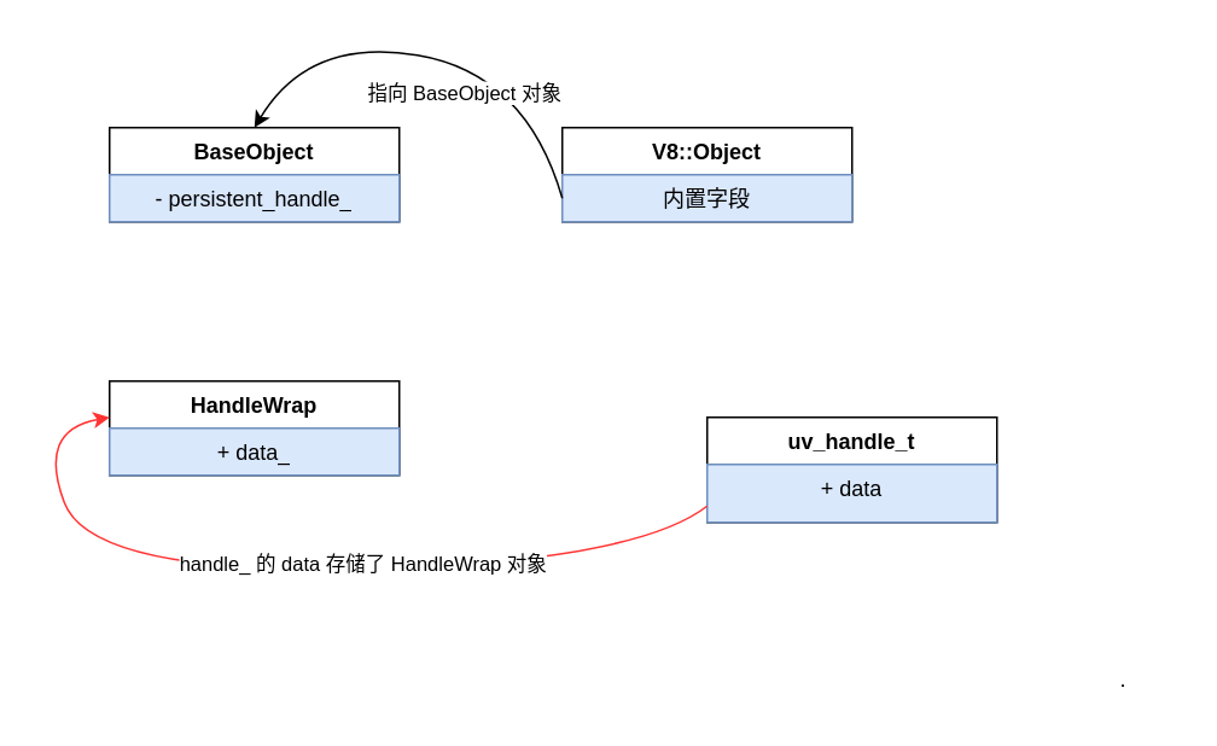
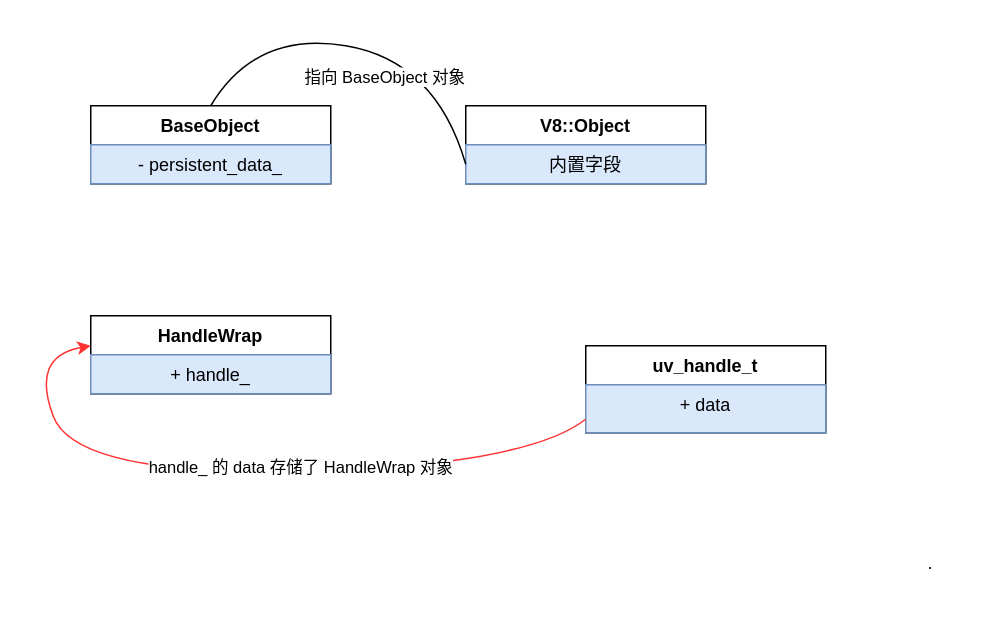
  <mxCell id="0" />
  <mxCell id="1" parent="0" />
  <mxCell id="2" value="BaseObject" style="swimlane;fontStyle=1;align=center;verticalAlign=top;childLayout=stackLayout;horizontal=1;startSize=26;horizontalStack=0;resizeParent=1;resizeParentMax=0;resizeLast=0;collapsible=1;marginBottom=0;whiteSpace=wrap;html=1;" vertex="1" parent="1"><mxGeometry x="60" y="70" width="160" height="52" as="geometry" /></mxCell>
- <mxCell id="3" value="-&amp;nbsp;persistent_handle_" style="text;strokeColor=#6c8ebf;fillColor=#dae8fc;align=center;verticalAlign=top;spacingLeft=4;spacingRight=4;overflow=hidden;rotatable=0;points=[[0,0.5],[1,0.5]];portConstraint=eastwest;whiteSpace=wrap;html=1;" vertex="1" parent="2"><mxGeometry y="26" width="160" height="26" as="geometry" /></mxCell>
+ <mxCell id="3" value="-&amp;nbsp;persistent_data_" style="text;strokeColor=#6c8ebf;fillColor=#dae8fc;align=center;verticalAlign=top;spacingLeft=4;spacingRight=4;overflow=hidden;rotatable=0;points=[[0,0.5],[1,0.5]];portConstraint=eastwest;whiteSpace=wrap;html=1;" vertex="1" parent="2"><mxGeometry y="26" width="160" height="26" as="geometry" /></mxCell>
  <mxCell id="4" value="V8::Object" style="swimlane;fontStyle=1;align=center;verticalAlign=top;childLayout=stackLayout;horizontal=1;startSize=26;horizontalStack=0;resizeParent=1;resizeParentMax=0;resizeLast=0;collapsible=1;marginBottom=0;whiteSpace=wrap;html=1;" vertex="1" parent="1"><mxGeometry x="310" y="70" width="160" height="52" as="geometry" /></mxCell>
  <mxCell id="5" value="内置字段" style="text;strokeColor=#6c8ebf;fillColor=#dae8fc;align=center;verticalAlign=top;spacingLeft=4;spacingRight=4;overflow=hidden;rotatable=0;points=[[0,0.5],[1,0.5]];portConstraint=eastwest;whiteSpace=wrap;html=1;" vertex="1" parent="4"><mxGeometry y="26" width="160" height="26" as="geometry" /></mxCell>
- <mxCell id="6" value="" style="curved=1;endArrow=classic;html=1;rounded=0;exitX=0;exitY=0.5;exitDx=0;exitDy=0;entryX=0.5;entryY=0;entryDx=0;entryDy=0;" edge="1" parent="1" source="5" target="2"><mxGeometry width="50" height="50" relative="1" as="geometry"><mxPoint x="180" y="40" as="sourcePoint" /><mxPoint x="230" y="-10" as="targetPoint" /><Array as="points"><mxPoint x="290" y="40" /><mxPoint x="170" y="20" /></Array></mxGeometry></mxCell>
+ <mxCell id="6" value="" style="curved=1;endArrow=none;html=1;rounded=0;exitX=0;exitY=0.5;exitDx=0;exitDy=0;entryX=0.5;entryY=0;entryDx=0;entryDy=0;" edge="1" parent="1" source="5" target="2"><mxGeometry width="50" height="50" relative="1" as="geometry"><mxPoint x="180" y="40" as="sourcePoint" /><mxPoint x="230" y="-10" as="targetPoint" /><Array as="points"><mxPoint x="290" y="40" /><mxPoint x="170" y="20" /></Array></mxGeometry></mxCell>
  <mxCell id="7" value="指向 BaseObject 对象" style="edgeLabel;html=1;align=center;verticalAlign=middle;resizable=0;points=[];" vertex="1" connectable="0" parent="6"><mxGeometry x="-0.159" y="6" relative="1" as="geometry"><mxPoint y="10" as="offset" /></mxGeometry></mxCell>
  <mxCell id="8" value="HandleWrap" style="swimlane;fontStyle=1;align=center;verticalAlign=top;childLayout=stackLayout;horizontal=1;startSize=26;horizontalStack=0;resizeParent=1;resizeParentMax=0;resizeLast=0;collapsible=1;marginBottom=0;whiteSpace=wrap;html=1;" vertex="1" parent="1"><mxGeometry x="60" y="210" width="160" height="52" as="geometry" /></mxCell>
- <mxCell id="9" value="+ data_&lt;br&gt;&amp;nbsp;" style="text;strokeColor=#6c8ebf;fillColor=#dae8fc;align=center;verticalAlign=top;spacingLeft=4;spacingRight=4;overflow=hidden;rotatable=0;points=[[0,0.5],[1,0.5]];portConstraint=eastwest;whiteSpace=wrap;html=1;" vertex="1" parent="8"><mxGeometry y="26" width="160" height="26" as="geometry" /></mxCell>
+ <mxCell id="9" value="+ handle_&lt;br&gt;&amp;nbsp;" style="text;strokeColor=#6c8ebf;fillColor=#dae8fc;align=center;verticalAlign=top;spacingLeft=4;spacingRight=4;overflow=hidden;rotatable=0;points=[[0,0.5],[1,0.5]];portConstraint=eastwest;whiteSpace=wrap;html=1;" vertex="1" parent="8"><mxGeometry y="26" width="160" height="26" as="geometry" /></mxCell>
  <mxCell id="10" value="uv_handle_t" style="swimlane;fontStyle=1;align=center;verticalAlign=top;childLayout=stackLayout;horizontal=1;startSize=26;horizontalStack=0;resizeParent=1;resizeParentMax=0;resizeLast=0;collapsible=1;marginBottom=0;whiteSpace=wrap;html=1;" vertex="1" parent="1"><mxGeometry x="390" y="230" width="160" height="58" as="geometry" /></mxCell>
  <mxCell id="11" value="+ data" style="text;strokeColor=#6c8ebf;fillColor=#dae8fc;align=center;verticalAlign=top;spacingLeft=4;spacingRight=4;overflow=hidden;rotatable=0;points=[[0,0.5],[1,0.5]];portConstraint=eastwest;whiteSpace=wrap;html=1;" vertex="1" parent="10"><mxGeometry y="26" width="160" height="32" as="geometry" /></mxCell>
  <mxCell id="12" value="" style="curved=1;endArrow=classic;html=1;rounded=0;exitX=0;exitY=0.5;exitDx=0;exitDy=0;entryX=0;entryY=0.25;entryDx=0;entryDy=0;strokeColor=#FF3333;" edge="1" parent="1"><mxGeometry width="50" height="50" relative="1" as="geometry"><mxPoint x="390" y="279" as="sourcePoint" /><mxPoint x="60" y="230" as="targetPoint" /><Array as="points"><mxPoint x="350" y="310" /><mxPoint x="50" y="317" /><mxPoint x="20" y="237" /></Array></mxGeometry></mxCell>
  <mxCell id="13" value="handle_ 的 data 存储了 HandleWrap 对象" style="edgeLabel;html=1;align=center;verticalAlign=middle;resizable=0;points=[];" vertex="1" connectable="0" parent="12"><mxGeometry x="0.134" y="-5" relative="1" as="geometry"><mxPoint x="69" as="offset" /></mxGeometry></mxCell>
  <mxCell id="14" value="." style="text;html=1;strokeColor=none;fillColor=none;align=center;verticalAlign=middle;whiteSpace=wrap;rounded=0;" vertex="1" parent="1"><mxGeometry x="590" y="360" width="60" height="30" as="geometry" /></mxCell>
